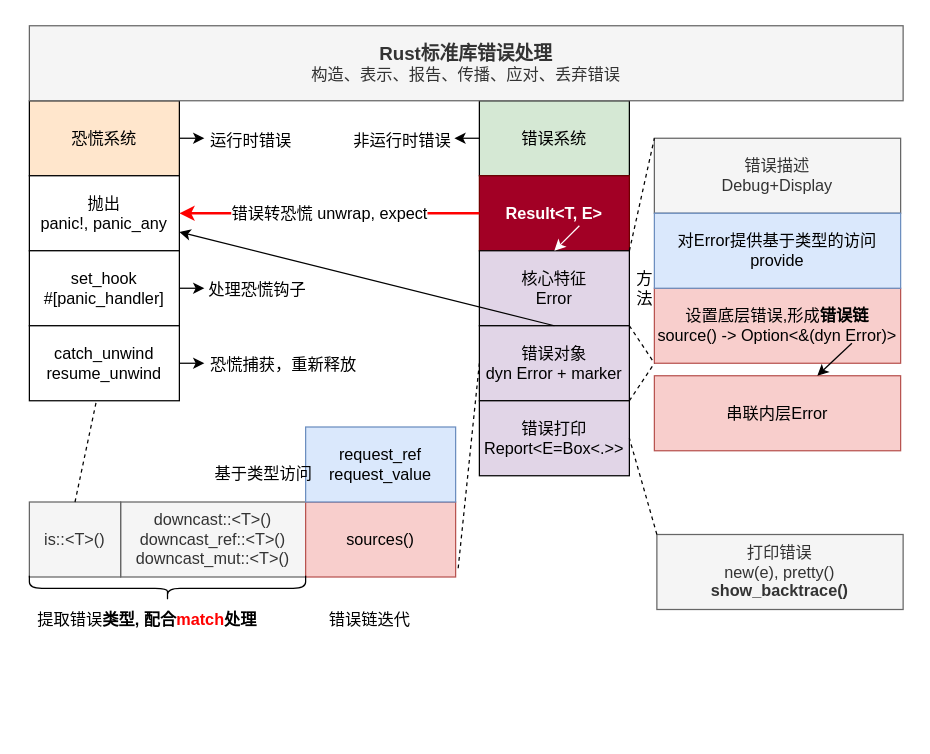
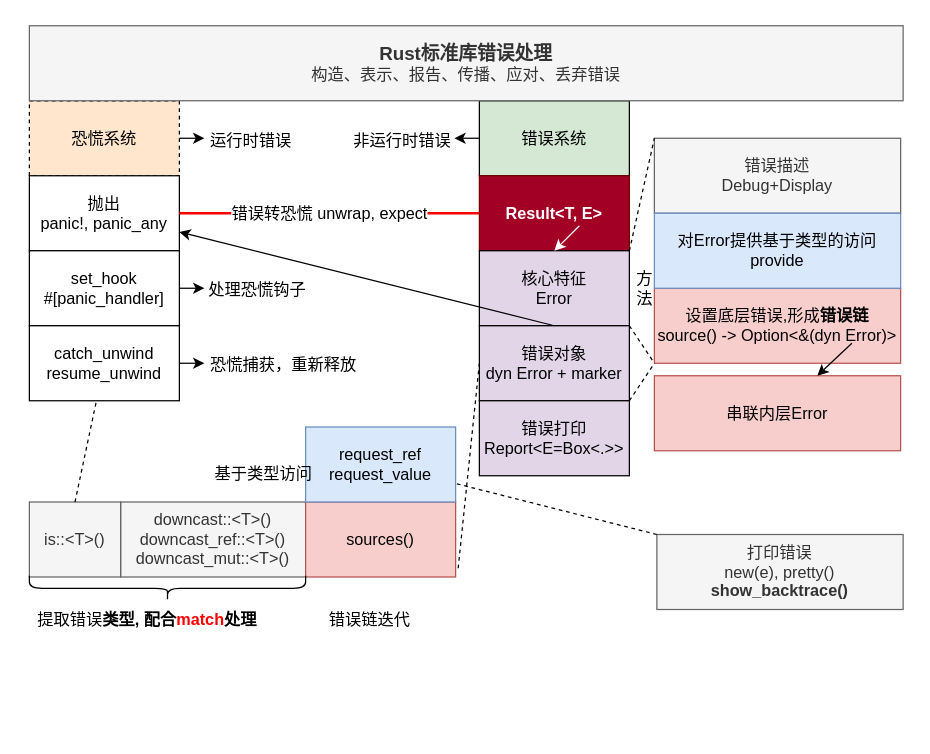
  <mxCell id="0" />
  <mxCell id="1" parent="0" />
- <mxCell id="2" value="恐慌系统" style="rounded=0;whiteSpace=wrap;html=1;fillColor=#ffe6cc;strokeColor=#000000;fontSize=13;" parent="1" vertex="1"><mxGeometry x="23" y="80" width="120" height="60" as="geometry" /></mxCell>
+ <mxCell id="2" value="恐慌系统" style="rounded=0;whiteSpace=wrap;html=1;fillColor=#ffe6cc;strokeColor=#000000;fontSize=13;dashed=1;" parent="1" vertex="1"><mxGeometry x="23" y="80" width="120" height="60" as="geometry" /></mxCell>
  <mxCell id="3" value="错误系统" style="rounded=0;whiteSpace=wrap;html=1;fillColor=#d5e8d4;strokeColor=#000000;fontSize=13;" parent="1" vertex="1"><mxGeometry x="383" y="80" width="120" height="60" as="geometry" /></mxCell>
  <mxCell id="4" value="&lt;font style=&quot;font-size: 15px;&quot;&gt;&lt;b style=&quot;&quot;&gt;Rust标准库错误处理&lt;br style=&quot;&quot;&gt;&lt;/b&gt;&lt;/font&gt;构造、表示、报告、传播、应对、丢弃错误" style="rounded=0;whiteSpace=wrap;html=1;fontSize=13;fillColor=#f5f5f5;fontColor=#333333;strokeColor=#666666;" parent="1" vertex="1"><mxGeometry x="23" y="20" width="699" height="60" as="geometry" /></mxCell>
  <mxCell id="5" value="抛出&lt;br style=&quot;font-size: 13px;&quot;&gt;panic!, panic_any" style="rounded=0;whiteSpace=wrap;html=1;fontSize=13;" parent="1" vertex="1"><mxGeometry x="23" y="140" width="120" height="60" as="geometry" /></mxCell>
  <mxCell id="6" value="set_hook&lt;br style=&quot;font-size: 13px;&quot;&gt;#[panic_handler]" style="rounded=0;whiteSpace=wrap;html=1;fontSize=13;" parent="1" vertex="1"><mxGeometry x="23" y="200" width="120" height="60" as="geometry" /></mxCell>
  <mxCell id="7" value="catch_unwind&lt;br style=&quot;font-size: 13px;&quot;&gt;resume_unwind" style="rounded=0;whiteSpace=wrap;html=1;fontSize=13;" parent="1" vertex="1"><mxGeometry x="23" y="260" width="120" height="60" as="geometry" /></mxCell>
  <mxCell id="8" value="&lt;b style=&quot;font-size: 13px;&quot;&gt;Result&amp;lt;T, E&amp;gt;&lt;/b&gt;" style="rounded=0;whiteSpace=wrap;html=1;fontSize=13;fillColor=#a20025;fontColor=#ffffff;strokeColor=#6F0000;" parent="1" vertex="1"><mxGeometry x="383" y="140" width="120" height="60" as="geometry" /></mxCell>
  <mxCell id="9" value="核心特征&lt;br style=&quot;font-size: 13px;&quot;&gt;Error" style="rounded=0;whiteSpace=wrap;html=1;fillColor=#e1d5e7;strokeColor=#000000;fontSize=13;" parent="1" vertex="1"><mxGeometry x="383" y="200" width="120" height="60" as="geometry" /></mxCell>
- <mxCell id="10" value="错误转恐慌 unwrap, expect" style="endArrow=classic;html=1;rounded=0;exitX=0;exitY=0.5;exitDx=0;exitDy=0;entryX=1;entryY=0.5;entryDx=0;entryDy=0;strokeColor=#FF0000;fontSize=13;strokeWidth=2;" parent="1" source="8" target="5" edge="1"><mxGeometry width="50" height="50" relative="1" as="geometry"><mxPoint x="243" y="500" as="sourcePoint" /><mxPoint x="293" y="450" as="targetPoint" /></mxGeometry></mxCell>
+ <mxCell id="10" value="错误转恐慌 unwrap, expect" style="endArrow=none;html=1;rounded=0;exitX=0;exitY=0.5;exitDx=0;exitDy=0;entryX=1;entryY=0.5;entryDx=0;entryDy=0;strokeColor=#FF0000;fontSize=13;strokeWidth=2;" parent="1" source="8" target="5" edge="1"><mxGeometry width="50" height="50" relative="1" as="geometry"><mxPoint x="243" y="500" as="sourcePoint" /><mxPoint x="293" y="450" as="targetPoint" /></mxGeometry></mxCell>
  <mxCell id="11" value="" style="endArrow=classic;html=1;rounded=0;exitX=1;exitY=0.5;exitDx=0;exitDy=0;fontSize=13;" parent="1" source="2" edge="1"><mxGeometry width="50" height="50" relative="1" as="geometry"><mxPoint x="243" y="500" as="sourcePoint" /><mxPoint x="163" y="110" as="targetPoint" /></mxGeometry></mxCell>
  <mxCell id="12" value="运行时错误" style="text;html=1;align=center;verticalAlign=middle;resizable=0;points=[];autosize=1;strokeColor=none;fillColor=none;fontSize=13;" parent="1" vertex="1"><mxGeometry x="158" y="98" width="83" height="27" as="geometry" /></mxCell>
  <mxCell id="13" value="" style="endArrow=classic;html=1;rounded=0;fontSize=13;" parent="1" source="3" edge="1"><mxGeometry width="50" height="50" relative="1" as="geometry"><mxPoint x="153" y="120" as="sourcePoint" /><mxPoint x="363" y="110" as="targetPoint" /></mxGeometry></mxCell>
  <mxCell id="14" value="非运行时错误" style="text;html=1;align=center;verticalAlign=middle;resizable=0;points=[];autosize=1;strokeColor=none;fillColor=none;fontSize=13;" parent="1" vertex="1"><mxGeometry x="272.5" y="98" width="96" height="27" as="geometry" /></mxCell>
  <mxCell id="15" value="&lt;font style=&quot;font-size: 13px;&quot;&gt;设置底层错误,形成&lt;b&gt;错误链&lt;/b&gt;&lt;br style=&quot;&quot;&gt;&lt;/font&gt;source() -&amp;gt; Option&amp;lt;&amp;amp;(dyn Error)&amp;gt;" style="rounded=0;whiteSpace=wrap;html=1;fillColor=#f8cecc;strokeColor=#b85450;fontSize=13;" parent="1" vertex="1"><mxGeometry x="523" y="230" width="197" height="60" as="geometry" /></mxCell>
  <mxCell id="16" value="错误描述&lt;br style=&quot;font-size: 13px;&quot;&gt;Debug+Display" style="rounded=0;whiteSpace=wrap;html=1;fillColor=#f5f5f5;fontColor=#333333;strokeColor=#666666;fontSize=13;" parent="1" vertex="1"><mxGeometry x="523" y="110" width="197" height="60" as="geometry" /></mxCell>
  <mxCell id="17" value="错误对象&lt;br style=&quot;font-size: 13px;&quot;&gt;dyn Error + marker" style="rounded=0;whiteSpace=wrap;html=1;fillColor=#e1d5e7;strokeColor=#000000;fontSize=13;" parent="1" vertex="1"><mxGeometry x="383" y="260" width="120" height="60" as="geometry" /></mxCell>
  <mxCell id="18" value="" style="endArrow=classic;html=1;rounded=0;exitX=1;exitY=0.5;exitDx=0;exitDy=0;fontSize=13;" parent="1" source="6" edge="1"><mxGeometry width="50" height="50" relative="1" as="geometry"><mxPoint x="153" y="60" as="sourcePoint" /><mxPoint x="163" y="230" as="targetPoint" /></mxGeometry></mxCell>
  <mxCell id="19" value="处理恐慌钩子" style="text;html=1;align=center;verticalAlign=middle;resizable=0;points=[];autosize=1;strokeColor=none;fillColor=none;fontSize=13;" parent="1" vertex="1"><mxGeometry x="157" y="217.5" width="96" height="27" as="geometry" /></mxCell>
  <mxCell id="20" value="" style="endArrow=classic;html=1;rounded=0;exitX=1;exitY=0.5;exitDx=0;exitDy=0;fontSize=13;" parent="1" source="7" edge="1"><mxGeometry width="50" height="50" relative="1" as="geometry"><mxPoint x="153" y="240" as="sourcePoint" /><mxPoint x="163" y="290" as="targetPoint" /></mxGeometry></mxCell>
  <mxCell id="21" value="恐慌捕获，重新释放" style="text;html=1;align=center;verticalAlign=middle;resizable=0;points=[];autosize=1;strokeColor=none;fillColor=none;fontSize=13;" parent="1" vertex="1"><mxGeometry x="158" y="277.5" width="135" height="27" as="geometry" /></mxCell>
  <mxCell id="22" value="downcast::&amp;lt;T&amp;gt;()&lt;br style=&quot;font-size: 13px;&quot;&gt;downcast_ref::&amp;lt;T&amp;gt;()&lt;br style=&quot;font-size: 13px;&quot;&gt;downcast_mut::&amp;lt;T&amp;gt;()" style="rounded=0;whiteSpace=wrap;html=1;fillColor=#f5f5f5;fontColor=#333333;strokeColor=#666666;fontSize=13;" parent="1" vertex="1"><mxGeometry x="96" y="401" width="148" height="60" as="geometry" /></mxCell>
  <mxCell id="23" value="is::&amp;lt;T&amp;gt;()" style="rounded=0;whiteSpace=wrap;html=1;fillColor=#f5f5f5;fontColor=#333333;strokeColor=#666666;fontSize=13;" parent="1" vertex="1"><mxGeometry x="23" y="401" width="73" height="60" as="geometry" /></mxCell>
  <mxCell id="24" value="" style="endArrow=classic;html=1;rounded=0;exitX=0.5;exitY=1;exitDx=0;exitDy=0;fontSize=13;" parent="1" source="9" target="5" edge="1"><mxGeometry width="50" height="50" relative="1" as="geometry"><mxPoint x="443" y="320" as="sourcePoint" /><mxPoint x="343" y="450" as="targetPoint" /></mxGeometry></mxCell>
  <mxCell id="25" value="" style="endArrow=none;dashed=1;html=1;rounded=0;exitX=0.5;exitY=0;exitDx=0;exitDy=0;fontSize=13;" parent="1" source="23" target="7" edge="1"><mxGeometry width="50" height="50" relative="1" as="geometry"><mxPoint x="293" y="500" as="sourcePoint" /><mxPoint x="343" y="450" as="targetPoint" /></mxGeometry></mxCell>
  <mxCell id="26" value="sources()" style="rounded=0;whiteSpace=wrap;html=1;fillColor=#f8cecc;strokeColor=#b85450;fontSize=13;" parent="1" vertex="1"><mxGeometry x="244" y="401" width="120" height="60" as="geometry" /></mxCell>
  <mxCell id="27" value="" style="endArrow=none;dashed=1;html=1;rounded=0;entryX=0;entryY=0.5;entryDx=0;entryDy=0;exitX=1.017;exitY=0.883;exitDx=0;exitDy=0;fontSize=13;exitPerimeter=0;" parent="1" source="26" target="17" edge="1"><mxGeometry width="50" height="50" relative="1" as="geometry"><mxPoint x="293" y="500" as="sourcePoint" /><mxPoint x="343" y="450" as="targetPoint" /></mxGeometry></mxCell>
  <mxCell id="28" value="" style="endArrow=classic;html=1;rounded=0;entryX=0.5;entryY=0;entryDx=0;entryDy=0;fontSize=13;strokeColor=#FFFFFF;" parent="1" target="9" edge="1"><mxGeometry width="50" height="50" relative="1" as="geometry"><mxPoint x="463" y="180" as="sourcePoint" /><mxPoint x="343" y="450" as="targetPoint" /></mxGeometry></mxCell>
  <mxCell id="29" value="" style="endArrow=none;html=1;rounded=0;entryX=0;entryY=0;entryDx=0;entryDy=0;exitX=1;exitY=0;exitDx=0;exitDy=0;dashed=1;fontSize=13;" parent="1" source="9" target="16" edge="1"><mxGeometry width="50" height="50" relative="1" as="geometry"><mxPoint x="293" y="500" as="sourcePoint" /><mxPoint x="343" y="450" as="targetPoint" /></mxGeometry></mxCell>
  <mxCell id="30" value="" style="endArrow=none;html=1;rounded=0;entryX=0;entryY=1;entryDx=0;entryDy=0;exitX=1;exitY=0;exitDx=0;exitDy=0;dashed=1;fontSize=13;" parent="1" source="17" target="15" edge="1"><mxGeometry width="50" height="50" relative="1" as="geometry"><mxPoint x="293" y="500" as="sourcePoint" /><mxPoint x="343" y="450" as="targetPoint" /></mxGeometry></mxCell>
  <mxCell id="31" value="方&lt;br style=&quot;font-size: 13px;&quot;&gt;法" style="text;html=1;align=center;verticalAlign=middle;resizable=0;points=[];autosize=1;strokeColor=none;fillColor=none;fontSize=13;" parent="1" vertex="1"><mxGeometry x="499" y="209" width="31" height="42" as="geometry" /></mxCell>
  <mxCell id="32" value="" style="shape=curlyBracket;whiteSpace=wrap;html=1;rounded=1;flipH=1;labelPosition=right;verticalLabelPosition=middle;align=left;verticalAlign=middle;rotation=90;fontSize=13;" parent="1" vertex="1"><mxGeometry x="123.5" y="359.5" width="20" height="221" as="geometry" /></mxCell>
  <mxCell id="33" value="提取错误&lt;b style=&quot;font-size: 13px;&quot;&gt;类型,&amp;nbsp;配合&lt;font color=&quot;#ff0000&quot; style=&quot;font-size: 13px;&quot;&gt;match&lt;/font&gt;处理&lt;/b&gt;" style="text;html=1;align=center;verticalAlign=middle;resizable=0;points=[];autosize=1;strokeColor=none;fillColor=none;fontSize=13;" parent="1" vertex="1"><mxGeometry x="20" y="481" width="194" height="27" as="geometry" /></mxCell>
  <mxCell id="34" value="&lt;span style=&quot;font-size: 13px;&quot;&gt;错误链迭代&lt;/span&gt;" style="text;html=1;align=center;verticalAlign=middle;resizable=0;points=[];autosize=1;strokeColor=none;fillColor=none;fontSize=13;" parent="1" vertex="1"><mxGeometry x="253" y="481" width="83" height="27" as="geometry" /></mxCell>
  <mxCell id="35" value="串联内层Error" style="rounded=0;whiteSpace=wrap;html=1;fillColor=#f8cecc;strokeColor=#b85450;fontSize=13;" parent="1" vertex="1"><mxGeometry x="523" y="300" width="197" height="60" as="geometry" /></mxCell>
  <mxCell id="36" value="" style="endArrow=classic;html=1;rounded=0;fontSize=13;" parent="1" target="35" edge="1"><mxGeometry width="50" height="50" relative="1" as="geometry"><mxPoint x="681" y="274" as="sourcePoint" /><mxPoint x="363" y="390" as="targetPoint" /></mxGeometry></mxCell>
  <mxCell id="37" value="" style="endArrow=none;dashed=1;html=1;rounded=0;exitX=1;exitY=1;exitDx=0;exitDy=0;fontSize=13;" parent="1" source="17" edge="1"><mxGeometry width="50" height="50" relative="1" as="geometry"><mxPoint x="313" y="440" as="sourcePoint" /><mxPoint x="523" y="290" as="targetPoint" /></mxGeometry></mxCell>
  <mxCell id="38" value="错误打印&lt;br style=&quot;font-size: 13px;&quot;&gt;Report&amp;lt;E=Box&amp;lt;.&amp;gt;&amp;gt;" style="rounded=0;whiteSpace=wrap;html=1;fillColor=#e1d5e7;strokeColor=#000000;fontSize=13;" parent="1" vertex="1"><mxGeometry x="383" y="320" width="120" height="60" as="geometry" /></mxCell>
  <mxCell id="39" value="打印错误&lt;br style=&quot;font-size: 13px;&quot;&gt;new(e), pretty()&lt;br style=&quot;font-size: 13px;&quot;&gt;&lt;b style=&quot;font-size: 13px;&quot;&gt;show_backtrace()&lt;/b&gt;" style="rounded=0;whiteSpace=wrap;html=1;fillColor=#f5f5f5;fontColor=#333333;strokeColor=#666666;fontSize=13;" parent="1" vertex="1"><mxGeometry x="525" y="427" width="197" height="60" as="geometry" /></mxCell>
- <mxCell id="40" value="" style="endArrow=none;dashed=1;html=1;rounded=0;entryX=1;entryY=0.5;entryDx=0;entryDy=0;exitX=0;exitY=0;exitDx=0;exitDy=0;fontSize=13;" parent="1" source="39" target="38" edge="1"><mxGeometry width="50" height="50" relative="1" as="geometry"><mxPoint x="355" y="439" as="sourcePoint" /><mxPoint x="405" y="389" as="targetPoint" /></mxGeometry></mxCell>
+ <mxCell id="40" value="" style="endArrow=none;dashed=1;html=1;rounded=0;exitX=0;exitY=0;exitDx=0;exitDy=0;fontSize=13;" parent="1" source="39" target="42" edge="1"><mxGeometry width="50" height="50" relative="1" as="geometry"><mxPoint x="355" y="439" as="sourcePoint" /><mxPoint x="405" y="389" as="targetPoint" /></mxGeometry></mxCell>
  <mxCell id="41" value="对Error提供基于类型的访问&lt;br style=&quot;font-size: 13px;&quot;&gt;provide" style="rounded=0;whiteSpace=wrap;html=1;fillColor=#dae8fc;strokeColor=#6c8ebf;fontSize=13;" parent="1" vertex="1"><mxGeometry x="523" y="170" width="197" height="60" as="geometry" /></mxCell>
  <mxCell id="42" value="request_ref&lt;br style=&quot;font-size: 13px;&quot;&gt;request_value" style="rounded=0;whiteSpace=wrap;html=1;fillColor=#dae8fc;strokeColor=#6c8ebf;fontSize=13;" parent="1" vertex="1"><mxGeometry x="244" y="341" width="120" height="60" as="geometry" /></mxCell>
  <mxCell id="43" value="基于类型访问" style="text;html=1;align=center;verticalAlign=middle;resizable=0;points=[];autosize=1;strokeColor=none;fillColor=none;fontSize=13;" parent="1" vertex="1"><mxGeometry x="162" y="364" width="96" height="27" as="geometry" /></mxCell>
